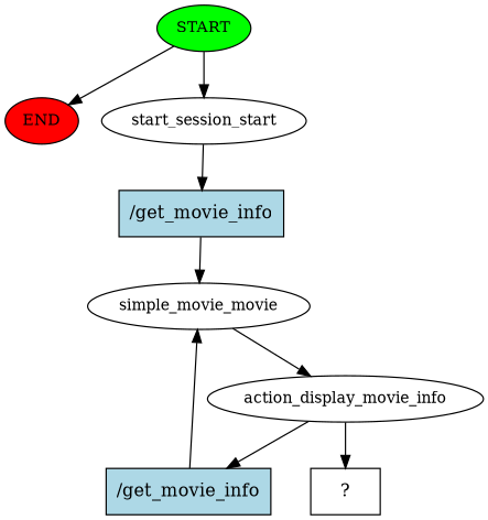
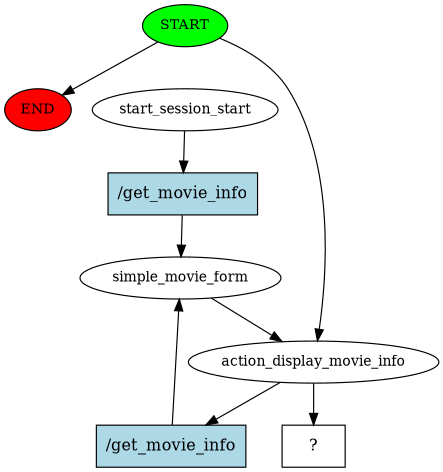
  digraph {
    node [fontsize=12]
    n1 [fillcolor=green label=START style=filled]
    n2 [fillcolor=red label=END style=filled]
    n3 [label=start_session_start]
    n4 [fillcolor=lightblue label="/get_movie_info" shape=rect style=filled fontsize=""]
-   n5 [label=simple_movie_movie]
+   n5 [label=simple_movie_form]
    n6 [label=action_display_movie_info]
    n7 [label="  ?  " shape=rect fontsize=""]
    n8 [fillcolor=lightblue label="/get_movie_info" shape=rect style=filled fontsize=""]
    n1 -> n2
-   n1 -> n3
+   n1 -> n6
    n3 -> n4
    n4 -> n5
    n5 -> n6
    n6 -> n7
    n6 -> n8
    n8 -> n5
  }
